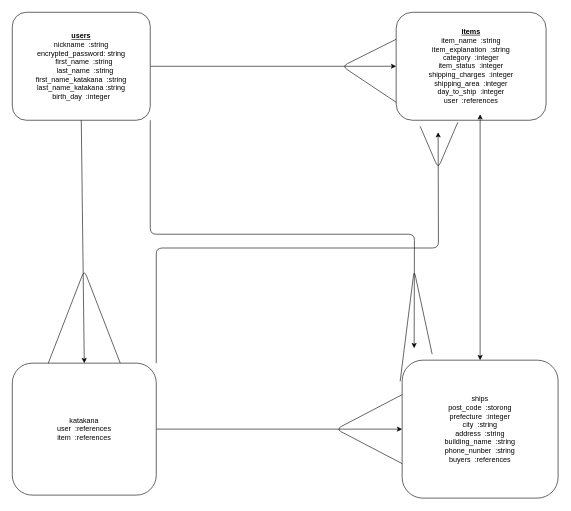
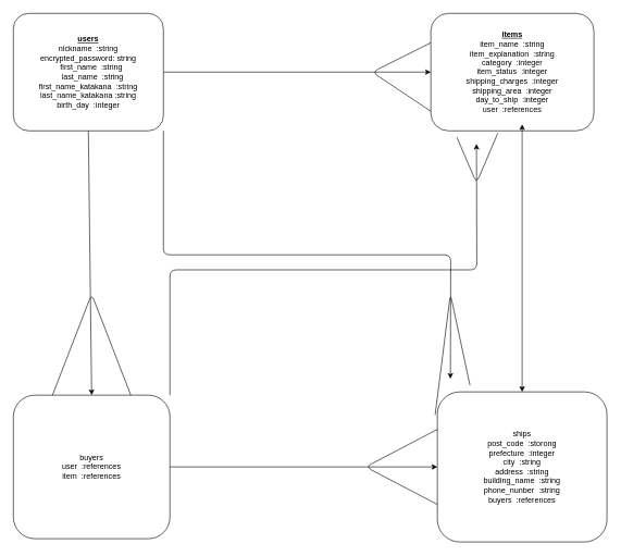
  <mxCell id="0" />
  <mxCell id="1" parent="0" />
  <mxCell id="2" style="edgeStyle=orthogonalEdgeStyle;rounded=1;orthogonalLoop=1;jettySize=auto;html=1;entryX=0;entryY=0.5;entryDx=0;entryDy=0;" edge="1" parent="1" source="4" target="5"><mxGeometry relative="1" as="geometry" /></mxCell>
  <mxCell id="3" style="edgeStyle=orthogonalEdgeStyle;rounded=1;orthogonalLoop=1;jettySize=auto;html=1;exitX=1;exitY=1;exitDx=0;exitDy=0;" edge="1" parent="1" source="4"><mxGeometry relative="1" as="geometry"><mxPoint x="690" y="580" as="targetPoint" /></mxGeometry></mxCell>
  <mxCell id="4" value="&lt;u&gt;&lt;b&gt;users&lt;/b&gt;&lt;/u&gt;&lt;br&gt;nickname&amp;nbsp; :string&lt;br&gt;encrypted_password: string&lt;br&gt;&amp;nbsp; &amp;nbsp; first_name&amp;nbsp; :string&amp;nbsp;&lt;br&gt;&amp;nbsp; &amp;nbsp; last_name&amp;nbsp; :string&lt;br&gt;first_name_katakana&amp;nbsp; :string&lt;br&gt;last_name_katakana :string&lt;br&gt;birth_day&amp;nbsp; :integer" style="whiteSpace=wrap;html=1;rounded=1;arcSize=13;" vertex="1" parent="1"><mxGeometry x="20" y="20" width="230" height="180" as="geometry" /></mxCell>
  <mxCell id="5" value="&lt;b&gt;&lt;u&gt;items&lt;/u&gt;&lt;/b&gt;&lt;br&gt;item_name&amp;nbsp; :string&lt;br&gt;item_explanation&amp;nbsp; :string&lt;br&gt;category&amp;nbsp; :integer&lt;br&gt;item_status&amp;nbsp; :integer&lt;br&gt;shipping_charges&amp;nbsp; :integer&lt;br&gt;shipping_area&amp;nbsp; :integer&lt;br&gt;day_to_ship&amp;nbsp; :integer&lt;br&gt;user&amp;nbsp; :references" style="whiteSpace=wrap;html=1;rounded=1;" vertex="1" parent="1"><mxGeometry x="660" y="20" width="250" height="180" as="geometry" /></mxCell>
  <mxCell id="6" style="edgeStyle=orthogonalEdgeStyle;rounded=1;orthogonalLoop=1;jettySize=auto;html=1;entryX=0;entryY=0.5;entryDx=0;entryDy=0;" edge="1" parent="1" source="8" target="9"><mxGeometry relative="1" as="geometry" /></mxCell>
  <mxCell id="7" style="edgeStyle=orthogonalEdgeStyle;rounded=1;orthogonalLoop=1;jettySize=auto;html=1;exitX=1;exitY=0;exitDx=0;exitDy=0;" edge="1" parent="1" source="8"><mxGeometry relative="1" as="geometry"><mxPoint x="730" y="220" as="targetPoint" /></mxGeometry></mxCell>
- <mxCell id="8" value="katakana&lt;br&gt;user&amp;nbsp; :references&lt;br&gt;item&amp;nbsp; :references" style="whiteSpace=wrap;html=1;rounded=1;" vertex="1" parent="1"><mxGeometry x="20" y="605" width="240" height="220" as="geometry" /></mxCell>
+ <mxCell id="8" value="buyers&lt;br&gt;user&amp;nbsp; :references&lt;br&gt;item&amp;nbsp; :references" style="whiteSpace=wrap;html=1;rounded=1;" vertex="1" parent="1"><mxGeometry x="20" y="605" width="240" height="220" as="geometry" /></mxCell>
  <mxCell id="9" value="ships&lt;br&gt;post_code&amp;nbsp; :storong&lt;br&gt;prefecture&amp;nbsp; :integer&lt;br&gt;city&amp;nbsp; :string&lt;br&gt;address&amp;nbsp; :string&lt;br&gt;building_name&amp;nbsp; :string&lt;br&gt;phone_nunber&amp;nbsp; :string&lt;br&gt;buyers&amp;nbsp; :references" style="whiteSpace=wrap;html=1;rounded=1;" vertex="1" parent="1"><mxGeometry x="670" y="600" width="260" height="230" as="geometry" /></mxCell>
  <mxCell id="10" value="" style="endArrow=none;html=1;entryX=0;entryY=0.25;entryDx=0;entryDy=0;" edge="1" parent="1" target="5"><mxGeometry width="50" height="50" relative="1" as="geometry"><mxPoint x="660" y="170" as="sourcePoint" /><mxPoint x="560" y="270" as="targetPoint" /><Array as="points"><mxPoint x="570" y="110" /></Array></mxGeometry></mxCell>
  <mxCell id="11" value="" style="endArrow=classic;startArrow=classic;html=1;exitX=0.5;exitY=0;exitDx=0;exitDy=0;" edge="1" parent="1" source="9"><mxGeometry width="50" height="50" relative="1" as="geometry"><mxPoint x="810" y="590" as="sourcePoint" /><mxPoint x="800" y="190" as="targetPoint" /></mxGeometry></mxCell>
  <mxCell id="12" value="" style="endArrow=none;html=1;exitX=0;exitY=0.75;exitDx=0;exitDy=0;entryX=0;entryY=0.25;entryDx=0;entryDy=0;" edge="1" parent="1" source="9" target="9"><mxGeometry width="50" height="50" relative="1" as="geometry"><mxPoint x="510" y="320" as="sourcePoint" /><mxPoint x="560" y="270" as="targetPoint" /><Array as="points"><mxPoint x="560" y="715" /></Array></mxGeometry></mxCell>
  <mxCell id="13" value="" style="endArrow=classic;html=1;entryX=0.5;entryY=0;entryDx=0;entryDy=0;exitX=0.5;exitY=1;exitDx=0;exitDy=0;" edge="1" parent="1" source="4" target="8"><mxGeometry width="50" height="50" relative="1" as="geometry"><mxPoint x="510" y="320" as="sourcePoint" /><mxPoint x="560" y="270" as="targetPoint" /><Array as="points" /></mxGeometry></mxCell>
  <mxCell id="14" value="" style="endArrow=none;html=1;exitX=0.25;exitY=0;exitDx=0;exitDy=0;entryX=0.75;entryY=0;entryDx=0;entryDy=0;" edge="1" parent="1" source="8" target="8"><mxGeometry width="50" height="50" relative="1" as="geometry"><mxPoint x="510" y="320" as="sourcePoint" /><mxPoint x="560" y="270" as="targetPoint" /><Array as="points"><mxPoint x="140" y="450" /></Array></mxGeometry></mxCell>
  <mxCell id="15" value="" style="endArrow=none;html=1;exitX=-0.013;exitY=0.154;exitDx=0;exitDy=0;exitPerimeter=0;" edge="1" parent="1" source="9"><mxGeometry width="50" height="50" relative="1" as="geometry"><mxPoint x="510" y="320" as="sourcePoint" /><mxPoint x="720" y="590" as="targetPoint" /><Array as="points"><mxPoint x="690" y="450" /></Array></mxGeometry></mxCell>
  <mxCell id="16" value="" style="endArrow=none;html=1;exitX=0.411;exitY=1.019;exitDx=0;exitDy=0;exitPerimeter=0;" edge="1" parent="1" source="5"><mxGeometry width="50" height="50" relative="1" as="geometry"><mxPoint x="510" y="320" as="sourcePoint" /><mxPoint x="700" y="210" as="targetPoint" /><Array as="points"><mxPoint x="730" y="280" /></Array></mxGeometry></mxCell>
